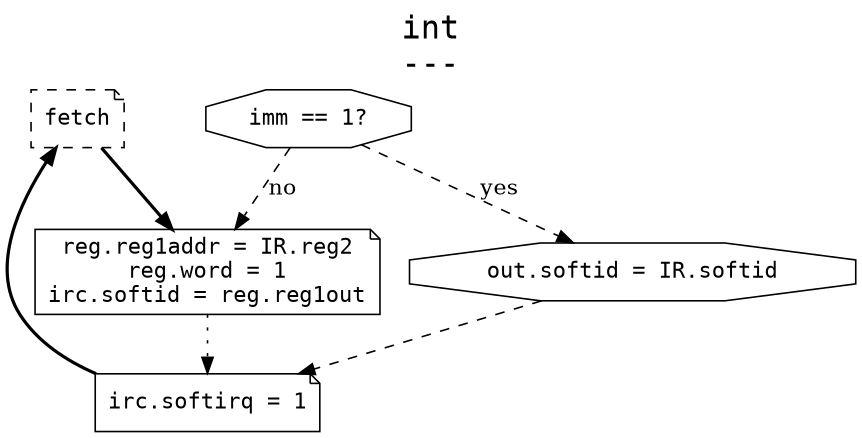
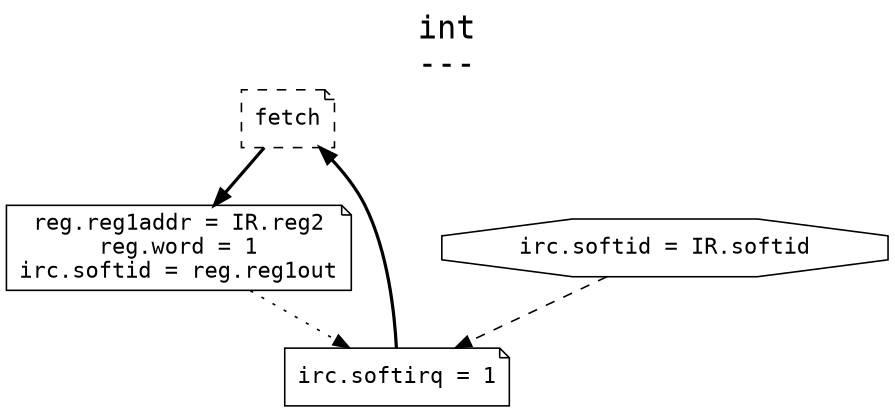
  digraph {
    fontname=mono
    fontsize=20
    label="int\n---\n"
    labelloc=t
    node [fontname=mono shape=note]
    edge [style=dashed]
    fetch [style=dashed]
    n2 [label="reg.reg1addr = IR.reg2\nreg.word = 1\nirc.softid = reg.reg1out"]
-   n3 [label="imm == 1?" shape=octagon]
-   n4 [label="out.softid = IR.softid" shape=octagon]
+   n4 [label="irc.softid = IR.softid" shape=octagon]
    n5 [label="irc.softirq = 1"]
    fetch -> n2 [style=bold]
    n2 -> n5 [style=dotted]
-   n3 -> n2 [label=no]
-   n3 -> n4 [label=yes]
    n4 -> n5
    n5 -> fetch [style=bold]
  }
